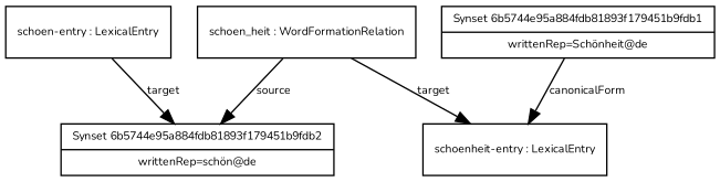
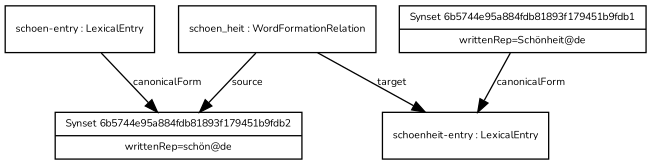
  digraph {
    fontname=Nunito
    fontsize=8
    node [fontname=Nunito fontsize=8 shape=record]
    edge [fontname=Nunito fontsize=8]
    n1 [label="{Synset 6b5744e95a884fdb81893f179451b9fdb2|writtenRep=schön@de}"]
    n2 [label="{schoen-entry : LexicalEntry}"]
    n3 [label="{schoen_heit : WordFormationRelation}"]
    n4 [label="{schoenheit-entry : LexicalEntry}"]
    n5 [label="{Synset 6b5744e95a884fdb81893f179451b9fdb1|writtenRep=Schönheit@de}"]
-   n2 -> n1 [label=target]
+   n2 -> n1 [label=canonicalForm]
    n3 -> n1 [label=source]
    n3 -> n4 [label=target]
    n5 -> n4 [label=canonicalForm]
  }
